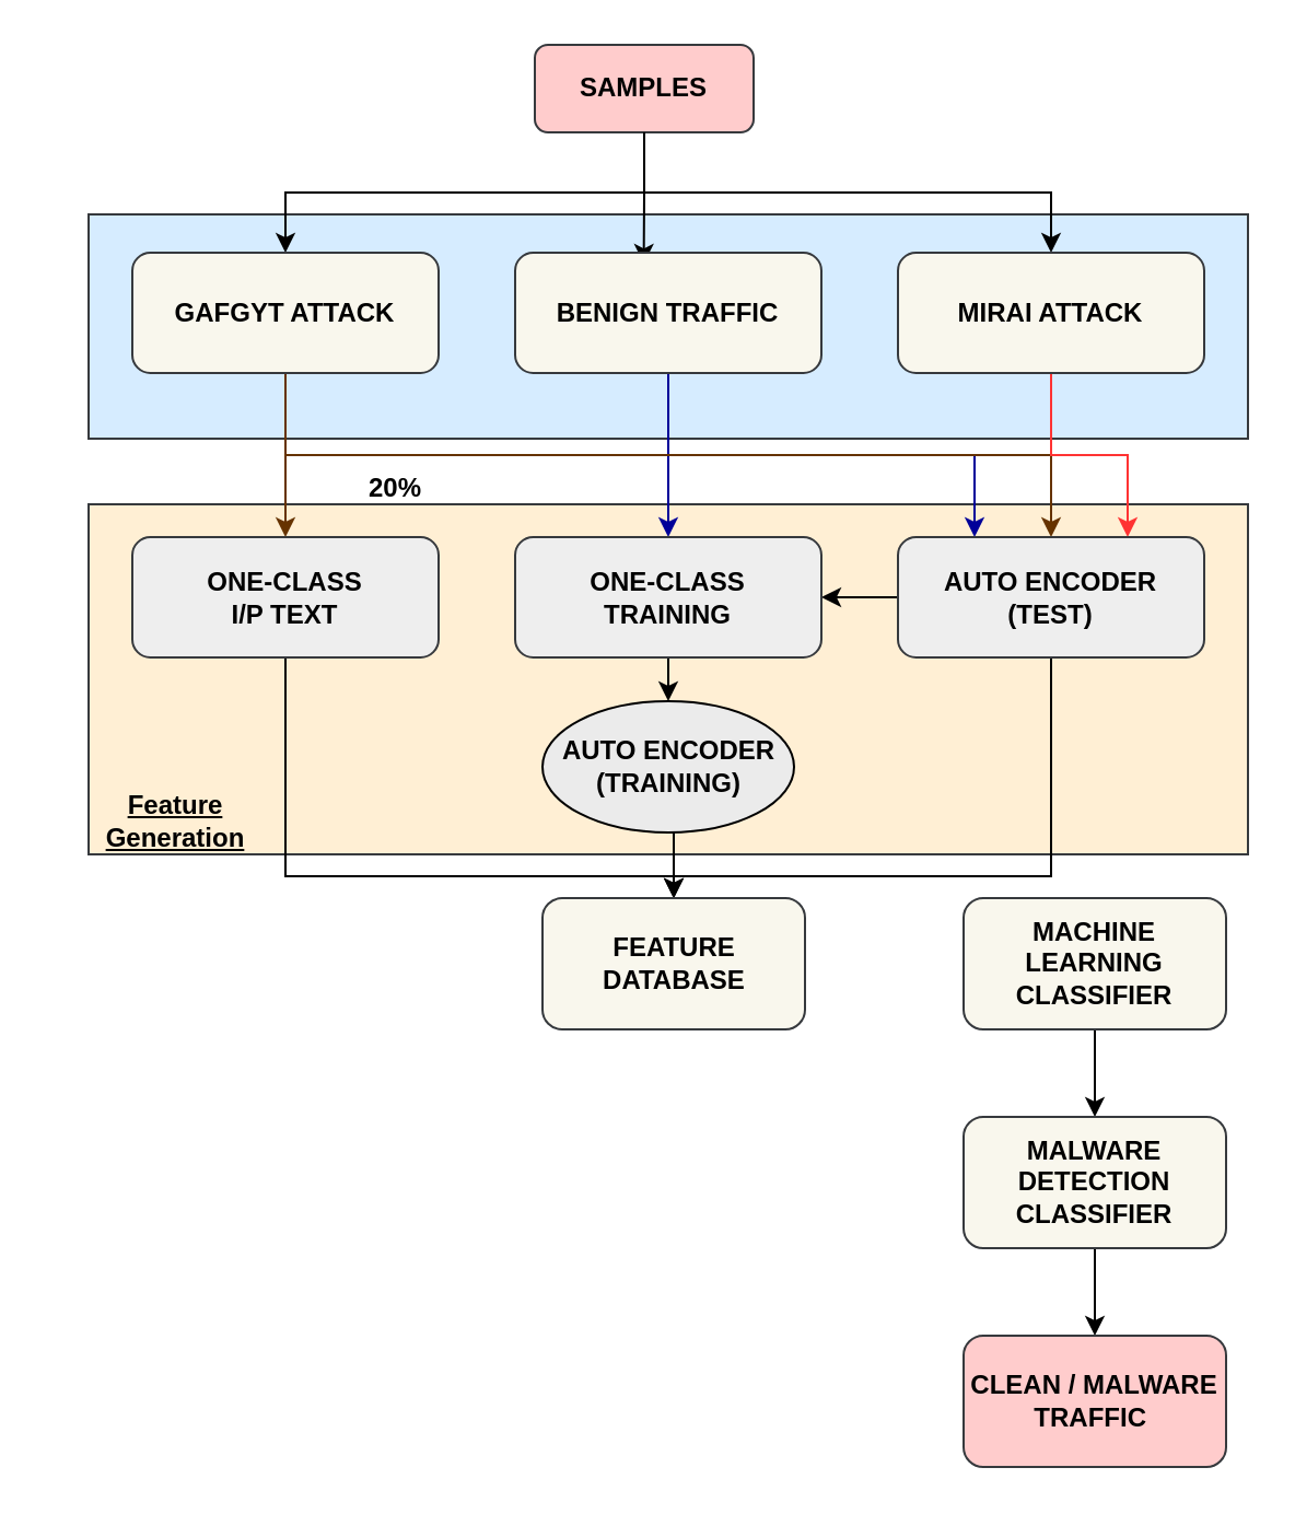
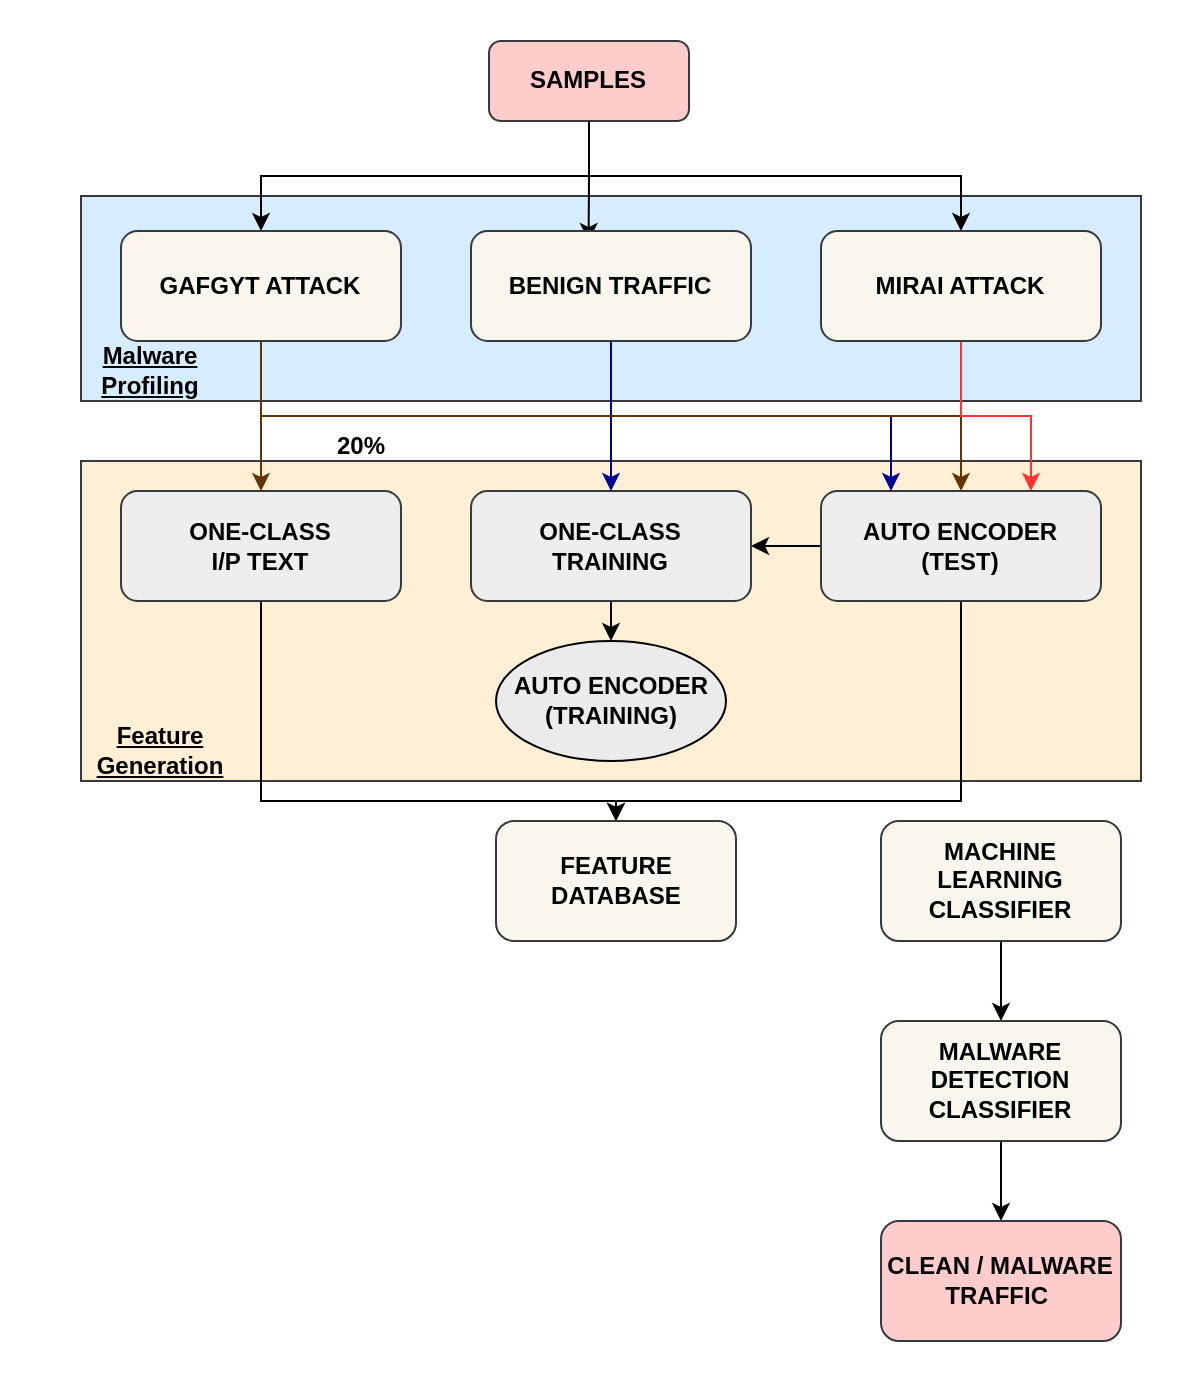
  <mxCell id="0" />
  <mxCell id="1" parent="0" />
  <mxCell id="2" value="" style="edgeStyle=orthogonalEdgeStyle;rounded=0;orthogonalLoop=1;jettySize=auto;html=1;strokeColor=#000000;strokeWidth=1;" edge="1" parent="1" source="3" target="11"><mxGeometry relative="1" as="geometry" /></mxCell>
  <mxCell id="3" value="" style="rounded=0;whiteSpace=wrap;html=1;fillColor=#FFEFD4;strokeColor=#36393d;" vertex="1" parent="1"><mxGeometry x="40" y="230" width="530" height="160" as="geometry" /></mxCell>
  <mxCell id="4" value="" style="rounded=0;whiteSpace=wrap;html=1;fillColor=#D6ECFF;strokeColor=#36393d;" vertex="1" parent="1"><mxGeometry x="40" y="97.5" width="530" height="102.5" as="geometry" /></mxCell>
  <mxCell id="5" style="edgeStyle=orthogonalEdgeStyle;rounded=0;orthogonalLoop=1;jettySize=auto;html=1;exitX=0.5;exitY=1;exitDx=0;exitDy=0;entryX=0.42;entryY=0.091;entryDx=0;entryDy=0;entryPerimeter=0;" edge="1" parent="1" source="7" target="11"><mxGeometry relative="1" as="geometry" /></mxCell>
  <mxCell id="6" style="edgeStyle=orthogonalEdgeStyle;rounded=0;orthogonalLoop=1;jettySize=auto;html=1;exitX=0.5;exitY=1;exitDx=0;exitDy=0;entryX=0.5;entryY=0;entryDx=0;entryDy=0;" edge="1" parent="1" source="7" target="16"><mxGeometry relative="1" as="geometry" /></mxCell>
  <mxCell id="7" value="&lt;b&gt;SAMPLES&lt;/b&gt;" style="rounded=1;whiteSpace=wrap;html=1;fillColor=#ffcccc;strokeColor=#36393d;strokeWidth=1;" vertex="1" parent="1"><mxGeometry x="244" y="20" width="100" height="40" as="geometry" /></mxCell>
  <mxCell id="8" style="edgeStyle=orthogonalEdgeStyle;rounded=0;orthogonalLoop=1;jettySize=auto;html=1;exitX=0.5;exitY=1;exitDx=0;exitDy=0;entryX=0.5;entryY=0;entryDx=0;entryDy=0;" edge="1" parent="1" source="7" target="14"><mxGeometry relative="1" as="geometry" /></mxCell>
  <mxCell id="9" style="edgeStyle=orthogonalEdgeStyle;rounded=0;orthogonalLoop=1;jettySize=auto;html=1;entryX=0.5;entryY=0;entryDx=0;entryDy=0;strokeColor=#000099;strokeWidth=1;" edge="1" parent="1" source="11" target="24"><mxGeometry relative="1" as="geometry" /></mxCell>
  <mxCell id="10" style="edgeStyle=orthogonalEdgeStyle;rounded=0;orthogonalLoop=1;jettySize=auto;html=1;exitX=0.5;exitY=1;exitDx=0;exitDy=0;entryX=0.25;entryY=0;entryDx=0;entryDy=0;strokeColor=#000099;strokeWidth=1;" edge="1" parent="1" source="11" target="22"><mxGeometry relative="1" as="geometry" /></mxCell>
  <mxCell id="11" value="&lt;b&gt;BENIGN TRAFFIC&lt;/b&gt;" style="rounded=1;whiteSpace=wrap;html=1;strokeColor=#36393d;strokeWidth=1;fillColor=#f9f7ed;" vertex="1" parent="1"><mxGeometry x="235" y="115" width="140" height="55" as="geometry" /></mxCell>
  <mxCell id="12" style="edgeStyle=orthogonalEdgeStyle;rounded=0;orthogonalLoop=1;jettySize=auto;html=1;exitX=0.5;exitY=1;exitDx=0;exitDy=0;entryX=0.5;entryY=0;entryDx=0;entryDy=0;strokeColor=#663300;strokeWidth=1;" edge="1" parent="1" source="14" target="19"><mxGeometry relative="1" as="geometry" /></mxCell>
  <mxCell id="13" style="edgeStyle=orthogonalEdgeStyle;rounded=0;orthogonalLoop=1;jettySize=auto;html=1;exitX=0.5;exitY=1;exitDx=0;exitDy=0;strokeColor=#663300;strokeWidth=1;" edge="1" parent="1" source="14" target="22"><mxGeometry relative="1" as="geometry" /></mxCell>
  <mxCell id="14" value="&lt;b&gt;GAFGYT ATTACK&lt;/b&gt;" style="rounded=1;whiteSpace=wrap;html=1;fillColor=#f9f7ed;strokeColor=#36393d;strokeWidth=1;" vertex="1" parent="1"><mxGeometry x="60" y="115" width="140" height="55" as="geometry" /></mxCell>
  <mxCell id="15" style="edgeStyle=orthogonalEdgeStyle;rounded=0;orthogonalLoop=1;jettySize=auto;html=1;exitX=0.5;exitY=1;exitDx=0;exitDy=0;entryX=0.75;entryY=0;entryDx=0;entryDy=0;strokeColor=#FF3333;strokeWidth=1;" edge="1" parent="1" source="16" target="22"><mxGeometry relative="1" as="geometry" /></mxCell>
  <mxCell id="16" value="&lt;b&gt;MIRAI ATTACK&lt;/b&gt;" style="rounded=1;whiteSpace=wrap;html=1;strokeColor=#36393d;strokeWidth=1;fillColor=#f9f7ed;" vertex="1" parent="1"><mxGeometry x="410" y="115" width="140" height="55" as="geometry" /></mxCell>
+ <mxCell id="17" value="&lt;b&gt;&lt;u&gt;Malware &lt;br&gt;Profiling&lt;/u&gt;&lt;/b&gt;" style="text;html=1;strokeColor=none;fillColor=none;align=center;verticalAlign=middle;whiteSpace=wrap;rounded=0;" vertex="1" parent="1"><mxGeometry x="40" y="170" width="70" height="30" as="geometry" /></mxCell>
  <mxCell id="18" style="edgeStyle=orthogonalEdgeStyle;rounded=0;orthogonalLoop=1;jettySize=auto;html=1;exitX=0.5;exitY=1;exitDx=0;exitDy=0;entryX=0.5;entryY=0;entryDx=0;entryDy=0;strokeColor=#000000;strokeWidth=1;" edge="1" parent="1" source="19" target="27"><mxGeometry relative="1" as="geometry"><Array as="points"><mxPoint x="130" y="400" /><mxPoint x="308" y="400" /></Array></mxGeometry></mxCell>
  <mxCell id="19" value="&lt;b&gt;ONE-CLASS &lt;br&gt;I/P TEXT&lt;/b&gt;" style="rounded=1;whiteSpace=wrap;html=1;fillColor=#eeeeee;strokeColor=#36393d;" vertex="1" parent="1"><mxGeometry x="60" y="245" width="140" height="55" as="geometry" /></mxCell>
  <mxCell id="20" style="edgeStyle=orthogonalEdgeStyle;rounded=0;orthogonalLoop=1;jettySize=auto;html=1;exitX=0.5;exitY=1;exitDx=0;exitDy=0;entryX=0.5;entryY=0;entryDx=0;entryDy=0;strokeColor=#000000;strokeWidth=1;" edge="1" parent="1" source="22" target="27"><mxGeometry relative="1" as="geometry"><Array as="points"><mxPoint x="480" y="400" /><mxPoint x="308" y="400" /></Array></mxGeometry></mxCell>
  <mxCell id="21" value="" style="edgeStyle=orthogonalEdgeStyle;rounded=0;orthogonalLoop=1;jettySize=auto;html=1;strokeColor=#000000;strokeWidth=1;" edge="1" parent="1" source="22" target="24"><mxGeometry relative="1" as="geometry" /></mxCell>
  <mxCell id="22" value="&lt;b&gt;AUTO ENCODER (TEST)&lt;/b&gt;" style="rounded=1;whiteSpace=wrap;html=1;fillColor=#eeeeee;strokeColor=#36393d;" vertex="1" parent="1"><mxGeometry x="410" y="245" width="140" height="55" as="geometry" /></mxCell>
  <mxCell id="23" style="edgeStyle=orthogonalEdgeStyle;rounded=0;orthogonalLoop=1;jettySize=auto;html=1;exitX=0.5;exitY=1;exitDx=0;exitDy=0;entryX=0.5;entryY=0;entryDx=0;entryDy=0;strokeColor=#000000;strokeWidth=1;" edge="1" parent="1" source="24" target="26"><mxGeometry relative="1" as="geometry" /></mxCell>
  <mxCell id="24" value="&lt;b&gt;ONE-CLASS &lt;br&gt;TRAINING&lt;/b&gt;" style="rounded=1;whiteSpace=wrap;html=1;fillColor=#eeeeee;strokeColor=#36393d;" vertex="1" parent="1"><mxGeometry x="235" y="245" width="140" height="55" as="geometry" /></mxCell>
- <mxCell id="25" style="edgeStyle=orthogonalEdgeStyle;rounded=0;orthogonalLoop=1;jettySize=auto;html=1;exitX=0.5;exitY=1;exitDx=0;exitDy=0;entryX=0.5;entryY=0;entryDx=0;entryDy=0;strokeColor=#000000;strokeWidth=1;" edge="1" parent="1" source="26" target="27"><mxGeometry relative="1" as="geometry" /></mxCell>
  <mxCell id="26" value="&lt;b&gt;AUTO ENCODER&lt;br&gt;(TRAINING)&lt;/b&gt;" style="ellipse;whiteSpace=wrap;html=1;fillColor=#EBEBEB;" vertex="1" parent="1"><mxGeometry x="247.5" y="320" width="115" height="60" as="geometry" /></mxCell>
  <mxCell id="27" value="&lt;b&gt;FEATURE DATABASE&lt;/b&gt;" style="rounded=1;whiteSpace=wrap;html=1;strokeColor=#36393d;strokeWidth=1;fillColor=#f9f7ed;" vertex="1" parent="1"><mxGeometry x="247.5" y="410" width="120" height="60" as="geometry" /></mxCell>
  <mxCell id="28" style="edgeStyle=orthogonalEdgeStyle;rounded=0;orthogonalLoop=1;jettySize=auto;html=1;exitX=0.5;exitY=1;exitDx=0;exitDy=0;entryX=0.5;entryY=0;entryDx=0;entryDy=0;strokeColor=#000000;strokeWidth=1;" edge="1" parent="1" source="29" target="31"><mxGeometry relative="1" as="geometry" /></mxCell>
  <mxCell id="29" value="&lt;b&gt;MACHINE LEARNING CLASSIFIER&lt;/b&gt;" style="rounded=1;whiteSpace=wrap;html=1;strokeColor=#36393d;strokeWidth=1;fillColor=#f9f7ed;" vertex="1" parent="1"><mxGeometry x="440" y="410" width="120" height="60" as="geometry" /></mxCell>
  <mxCell id="30" style="edgeStyle=orthogonalEdgeStyle;rounded=0;orthogonalLoop=1;jettySize=auto;html=1;exitX=0.5;exitY=1;exitDx=0;exitDy=0;entryX=0.5;entryY=0;entryDx=0;entryDy=0;strokeColor=#000000;strokeWidth=1;" edge="1" parent="1" source="31" target="32"><mxGeometry relative="1" as="geometry" /></mxCell>
  <mxCell id="31" value="&lt;b&gt;MALWARE DETECTION CLASSIFIER&lt;/b&gt;" style="rounded=1;whiteSpace=wrap;html=1;strokeColor=#36393d;strokeWidth=1;fillColor=#f9f7ed;" vertex="1" parent="1"><mxGeometry x="440" y="510" width="120" height="60" as="geometry" /></mxCell>
  <mxCell id="32" value="&lt;b&gt;CLEAN / MALWARE TRAFFIC&amp;nbsp;&lt;/b&gt;" style="rounded=1;whiteSpace=wrap;html=1;strokeColor=#36393d;strokeWidth=1;fillColor=#ffcccc;" vertex="1" parent="1"><mxGeometry x="440" y="610" width="120" height="60" as="geometry" /></mxCell>
  <mxCell id="33" value="&lt;b&gt;20%&lt;/b&gt;" style="text;html=1;align=center;verticalAlign=middle;resizable=0;points=[];autosize=1;strokeColor=none;fillColor=none;" vertex="1" parent="1"><mxGeometry x="160" y="212.5" width="40" height="20" as="geometry" /></mxCell>
  <mxCell id="34" value="&lt;b&gt;&lt;u&gt;Feature &lt;br&gt;Generation&lt;/u&gt;&lt;/b&gt;" style="text;html=1;strokeColor=none;fillColor=none;align=center;verticalAlign=middle;whiteSpace=wrap;rounded=0;" vertex="1" parent="1"><mxGeometry x="20" y="360" width="120" height="30" as="geometry" /></mxCell>
